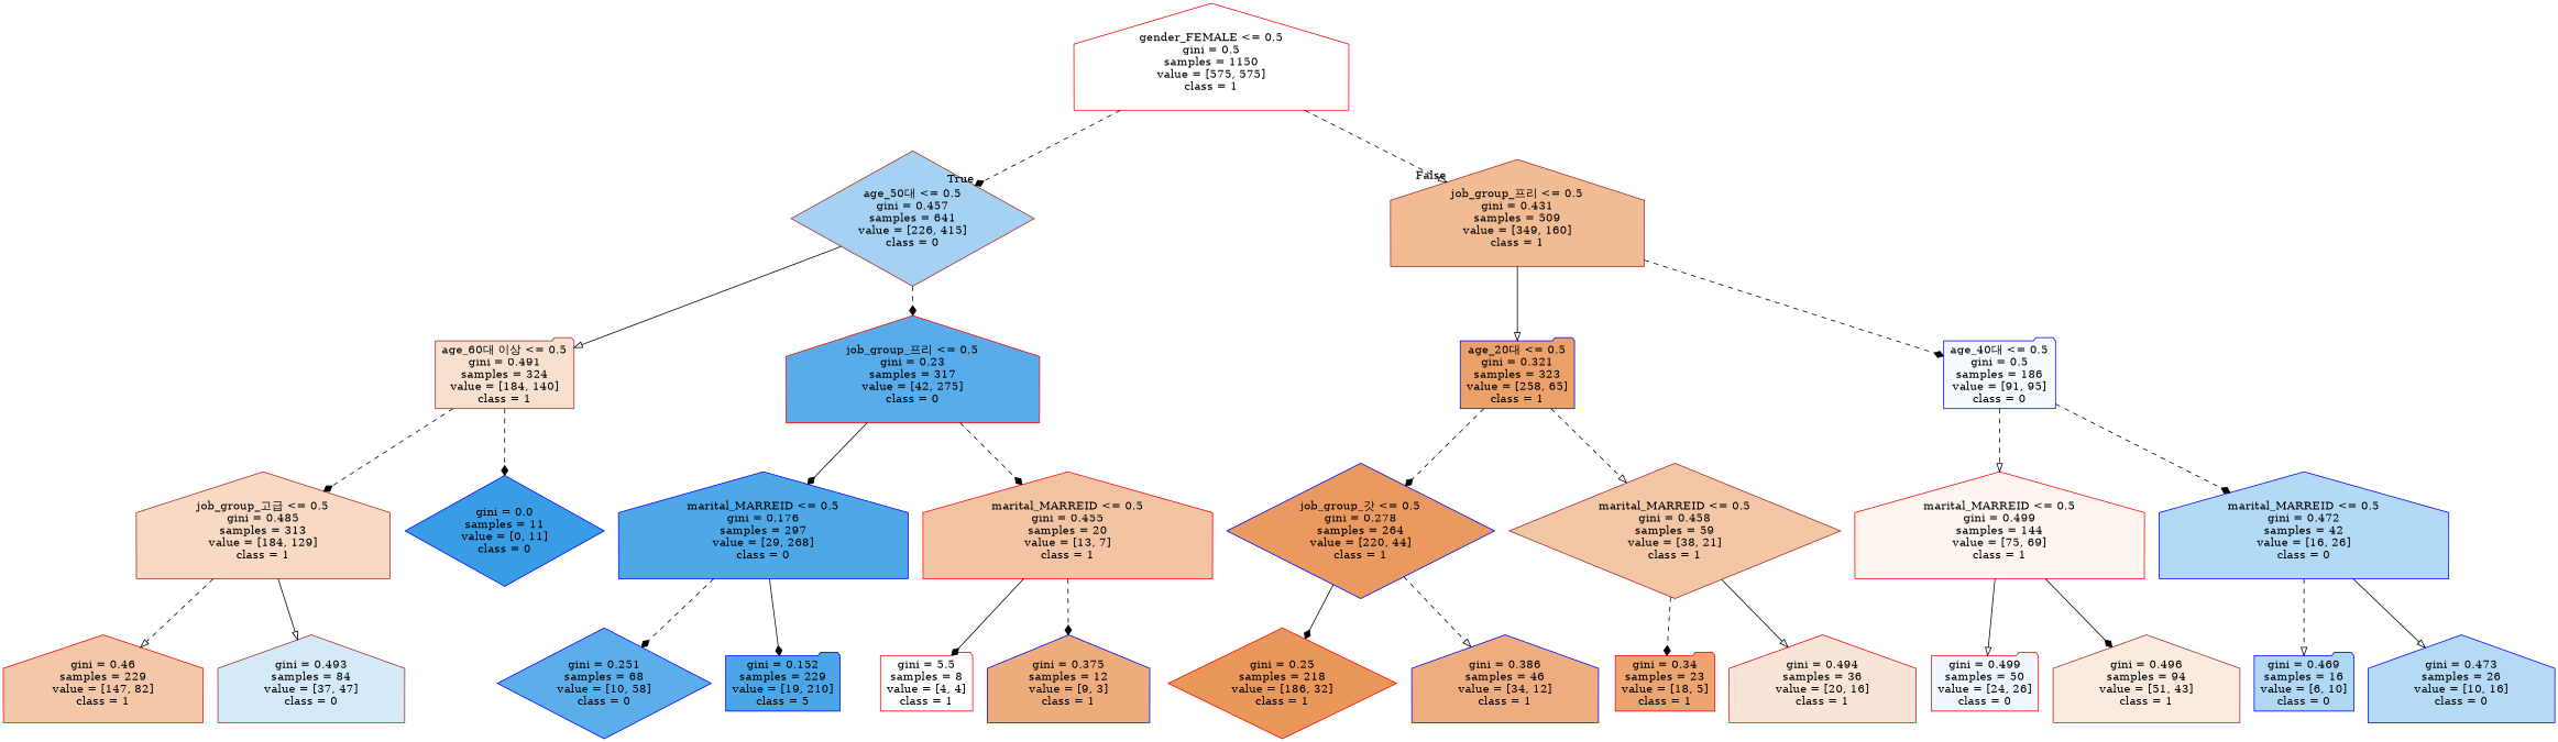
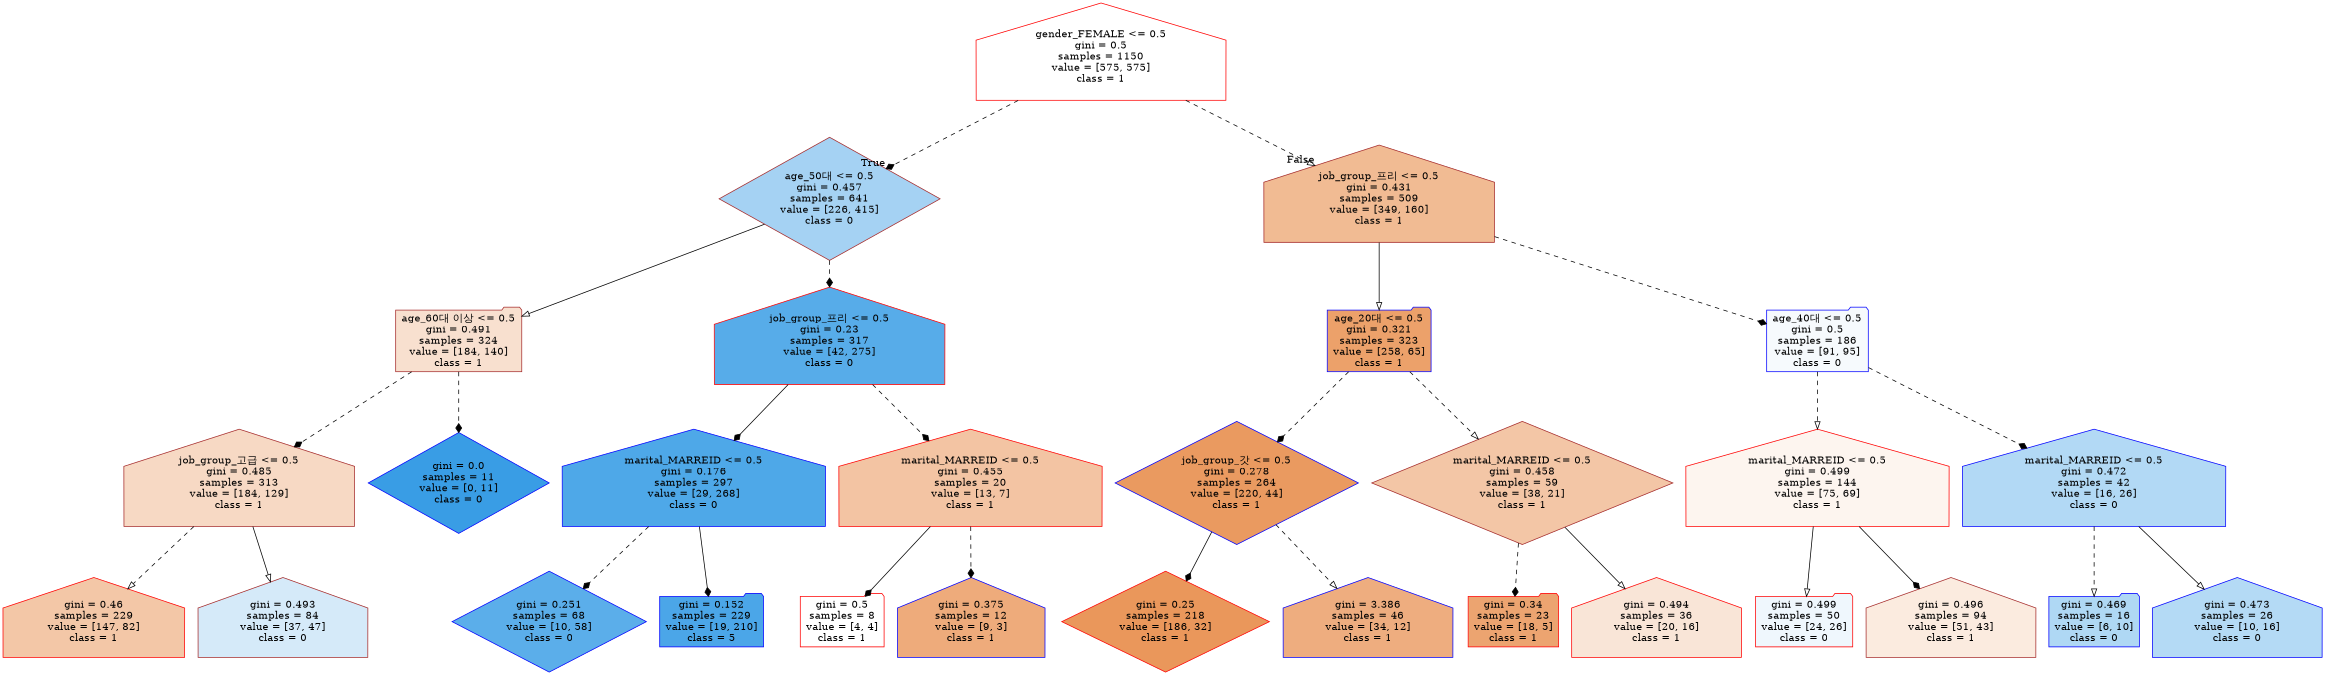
  digraph {
    node [color=blue fillcolor="#e5813900" shape=house style=filled]
    edge [arrowhead=diamond style=dashed]
    n1 [color=red label="gender_FEMALE <= 0.5\ngini = 0.5\nsamples = 1150\nvalue = [575, 575]\nclass = 1"]
    n2 [color=brown fillcolor="#399de574" label="age_50대 <= 0.5\ngini = 0.457\nsamples = 641\nvalue = [226, 415]\nclass = 0" shape=diamond]
    n3 [color=brown fillcolor="#e581398a" label="job_group_프리 <= 0.5\ngini = 0.431\nsamples = 509\nvalue = [349, 160]\nclass = 1"]
    n4 [color=brown fillcolor="#e581393d" label="age_60대 이상 <= 0.5\ngini = 0.491\nsamples = 324\nvalue = [184, 140]\nclass = 1" shape=folder]
    n5 [color=red fillcolor="#399de5d8" label="job_group_프리 <= 0.5\ngini = 0.23\nsamples = 317\nvalue = [42, 275]\nclass = 0"]
    n6 [fillcolor="#e58139bf" label="age_20대 <= 0.5\ngini = 0.321\nsamples = 323\nvalue = [258, 65]\nclass = 1" shape=folder]
    n7 [fillcolor="#399de50b" label="age_40대 <= 0.5\ngini = 0.5\nsamples = 186\nvalue = [91, 95]\nclass = 0" shape=folder]
    n8 [color=brown fillcolor="#e581394c" label="job_group_고급 <= 0.5\ngini = 0.485\nsamples = 313\nvalue = [184, 129]\nclass = 1"]
    n9 [fillcolor="#399de5ff" label="gini = 0.0\nsamples = 11\nvalue = [0, 11]\nclass = 0" shape=diamond]
    n10 [fillcolor="#399de5e3" label="marital_MARREID <= 0.5\ngini = 0.176\nsamples = 297\nvalue = [29, 268]\nclass = 0"]
    n11 [color=red fillcolor="#e5813976" label="marital_MARREID <= 0.5\ngini = 0.455\nsamples = 20\nvalue = [13, 7]\nclass = 1"]
    n12 [color=red fillcolor="#e5813971" label="gini = 0.46\nsamples = 229\nvalue = [147, 82]\nclass = 1"]
    n13 [color=brown fillcolor="#399de536" label="gini = 0.493\nsamples = 84\nvalue = [37, 47]\nclass = 0"]
    n14 [fillcolor="#399de5d3" label="gini = 0.251\nsamples = 68\nvalue = [10, 58]\nclass = 0" shape=diamond]
    n15 [fillcolor="#399de5e8" label="gini = 0.152\nsamples = 229\nvalue = [19, 210]\nclass = 5" shape=folder]
-   n16 [color=red label="gini = 5.5\nsamples = 8\nvalue = [4, 4]\nclass = 1" shape=folder]
+   n16 [color=red label="gini = 0.5\nsamples = 8\nvalue = [4, 4]\nclass = 1" shape=folder]
    n17 [fillcolor="#e58139aa" label="gini = 0.375\nsamples = 12\nvalue = [9, 3]\nclass = 1"]
    n18 [fillcolor="#e58139cc" label="job_group_갓 <= 0.5\ngini = 0.278\nsamples = 264\nvalue = [220, 44]\nclass = 1" shape=diamond]
    n19 [color=brown fillcolor="#e5813972" label="marital_MARREID <= 0.5\ngini = 0.458\nsamples = 59\nvalue = [38, 21]\nclass = 1" shape=diamond]
    n20 [color=red fillcolor="#e5813914" label="marital_MARREID <= 0.5\ngini = 0.499\nsamples = 144\nvalue = [75, 69]\nclass = 1"]
    n21 [fillcolor="#399de562" label="marital_MARREID <= 0.5\ngini = 0.472\nsamples = 42\nvalue = [16, 26]\nclass = 0"]
    n22 [color=red fillcolor="#e58139d3" label="gini = 0.25\nsamples = 218\nvalue = [186, 32]\nclass = 1" shape=diamond]
-   n23 [fillcolor="#e58139a5" label="gini = 0.386\nsamples = 46\nvalue = [34, 12]\nclass = 1"]
+   n23 [fillcolor="#e58139a5" label="gini = 3.386\nsamples = 46\nvalue = [34, 12]\nclass = 1"]
    n24 [color=red fillcolor="#e58139b8" label="gini = 0.34\nsamples = 23\nvalue = [18, 5]\nclass = 1" shape=folder]
    n25 [color=red fillcolor="#e5813933" label="gini = 0.494\nsamples = 36\nvalue = [20, 16]\nclass = 1"]
    n26 [color=red fillcolor="#399de514" label="gini = 0.499\nsamples = 50\nvalue = [24, 26]\nclass = 0" shape=folder]
    n27 [color=brown fillcolor="#e5813928" label="gini = 0.496\nsamples = 94\nvalue = [51, 43]\nclass = 1"]
    n28 [fillcolor="#399de566" label="gini = 0.469\nsamples = 16\nvalue = [6, 10]\nclass = 0" shape=folder]
    n29 [fillcolor="#399de560" label="gini = 0.473\nsamples = 26\nvalue = [10, 16]\nclass = 0"]
    n1 -> n2 [headlabel=True labelangle=45 labeldistance=2.5]
    n1 -> n3 [arrowhead=onormal headlabel=False labelangle=-45 labeldistance=2.5]
    n2 -> n4 [arrowhead=onormal style=solid]
    n2 -> n5
    n3 -> n6 [arrowhead=onormal style=solid]
    n3 -> n7
    n4 -> n8
    n4 -> n9
    n5 -> n10 [style=solid]
    n5 -> n11
    n6 -> n18
    n6 -> n19 [arrowhead=onormal]
    n7 -> n20 [arrowhead=onormal]
    n7 -> n21
    n8 -> n12 [arrowhead=onormal]
    n8 -> n13 [arrowhead=onormal style=solid]
    n10 -> n14
    n10 -> n15 [style=solid]
    n11 -> n16 [style=solid]
    n11 -> n17
    n18 -> n22 [style=solid]
    n18 -> n23 [arrowhead=onormal]
    n19 -> n24
    n19 -> n25 [arrowhead=onormal style=solid]
    n20 -> n26 [arrowhead=onormal style=solid]
    n20 -> n27 [style=solid]
    n21 -> n28 [arrowhead=onormal]
    n21 -> n29 [arrowhead=onormal style=solid]
  }
